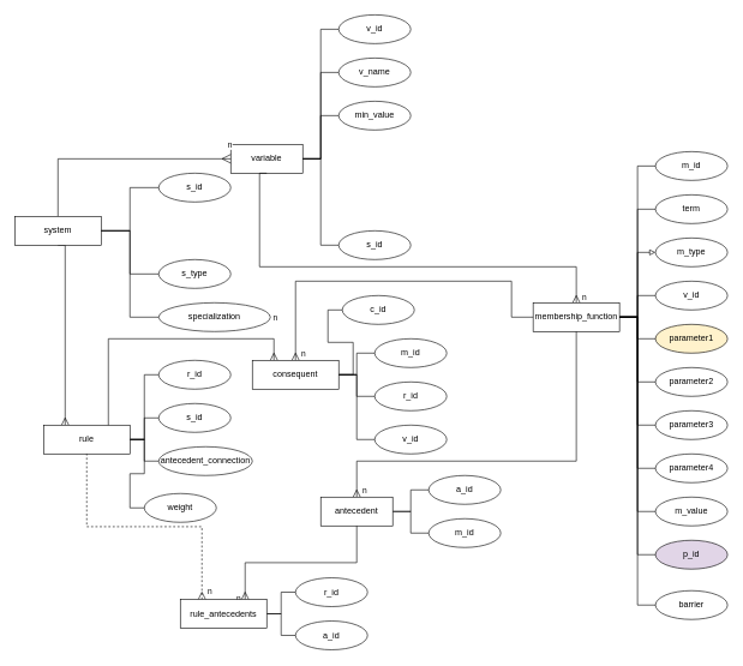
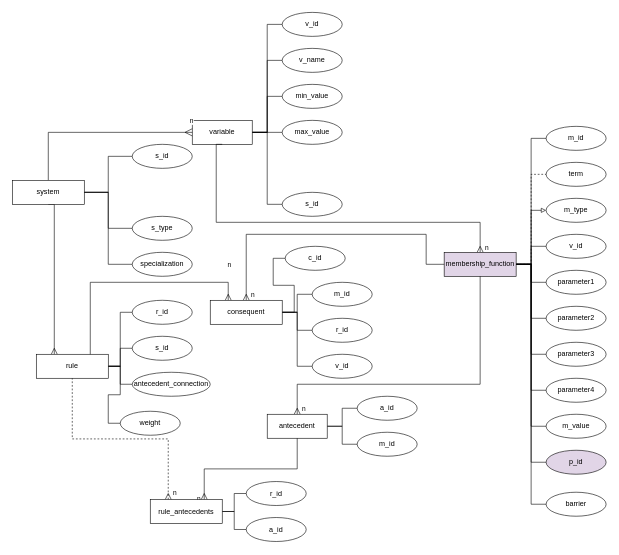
  <mxCell id="0" />
  <mxCell id="1" parent="0" />
  <mxCell id="2" style="edgeStyle=orthogonalEdgeStyle;rounded=0;orthogonalLoop=1;jettySize=auto;html=1;exitX=1;exitY=0.5;exitDx=0;exitDy=0;entryX=0;entryY=0.5;entryDx=0;entryDy=0;endArrow=none;endFill=0;" parent="1" source="6" target="7" edge="1"><mxGeometry relative="1" as="geometry" /></mxCell>
  <mxCell id="3" style="edgeStyle=orthogonalEdgeStyle;rounded=0;orthogonalLoop=1;jettySize=auto;html=1;exitX=1;exitY=0.5;exitDx=0;exitDy=0;entryX=0;entryY=0.5;entryDx=0;entryDy=0;endArrow=none;endFill=0;" parent="1" source="6" target="8" edge="1"><mxGeometry relative="1" as="geometry" /></mxCell>
+ <mxCell id="4" style="edgeStyle=orthogonalEdgeStyle;rounded=0;orthogonalLoop=1;jettySize=auto;html=1;exitX=1;exitY=0.5;exitDx=0;exitDy=0;entryX=0;entryY=0.5;entryDx=0;entryDy=0;endArrow=none;endFill=0;" parent="1" source="6" target="9" edge="1"><mxGeometry relative="1" as="geometry" /></mxCell>
  <mxCell id="5" style="edgeStyle=orthogonalEdgeStyle;rounded=0;orthogonalLoop=1;jettySize=auto;html=1;exitX=1;exitY=0.5;exitDx=0;exitDy=0;entryX=0;entryY=0.5;entryDx=0;entryDy=0;startArrow=none;startFill=0;endArrow=none;endFill=0;" parent="1" source="6" target="85" edge="1"><mxGeometry relative="1" as="geometry" /></mxCell>
  <mxCell id="6" value="variable" style="whiteSpace=wrap;html=1;align=center;" parent="1" vertex="1"><mxGeometry x="320" y="200" width="100" height="40" as="geometry" /></mxCell>
  <mxCell id="7" value="v_name" style="ellipse;whiteSpace=wrap;html=1;align=center;" parent="1" vertex="1"><mxGeometry x="470" y="80" width="100" height="40" as="geometry" /></mxCell>
  <mxCell id="8" value="min_value" style="ellipse;whiteSpace=wrap;html=1;align=center;" parent="1" vertex="1"><mxGeometry x="470" y="140" width="100" height="40" as="geometry" /></mxCell>
+ <mxCell id="9" value="max_value" style="ellipse;whiteSpace=wrap;html=1;align=center;" parent="1" vertex="1"><mxGeometry x="470" y="200" width="100" height="40" as="geometry" /></mxCell>
  <mxCell id="10" style="edgeStyle=orthogonalEdgeStyle;rounded=0;orthogonalLoop=1;jettySize=auto;html=1;exitX=1;exitY=0.5;exitDx=0;exitDy=0;entryX=0;entryY=0.5;entryDx=0;entryDy=0;endArrow=none;endFill=0;" parent="1" source="20" target="21" edge="1"><mxGeometry relative="1" as="geometry" /></mxCell>
- <mxCell id="11" style="edgeStyle=orthogonalEdgeStyle;rounded=0;orthogonalLoop=1;jettySize=auto;html=1;exitX=1;exitY=0.5;exitDx=0;exitDy=0;entryX=0;entryY=0.5;entryDx=0;entryDy=0;endArrow=none;endFill=0;" parent="1" source="20" target="22" edge="1"><mxGeometry relative="1" as="geometry" /></mxCell>
+ <mxCell id="11" style="edgeStyle=orthogonalEdgeStyle;rounded=0;orthogonalLoop=1;jettySize=auto;html=1;exitX=1;exitY=0.5;exitDx=0;exitDy=0;entryX=0;entryY=0.5;entryDx=0;entryDy=0;endArrow=none;endFill=0;dashed=1;" parent="1" source="20" target="22" edge="1"><mxGeometry relative="1" as="geometry" /></mxCell>
  <mxCell id="12" style="edgeStyle=orthogonalEdgeStyle;rounded=0;orthogonalLoop=1;jettySize=auto;html=1;exitX=1;exitY=0.5;exitDx=0;exitDy=0;entryX=0;entryY=0.5;entryDx=0;entryDy=0;endArrow=block;endFill=0;" parent="1" source="20" target="23" edge="1"><mxGeometry relative="1" as="geometry" /></mxCell>
  <mxCell id="13" style="edgeStyle=orthogonalEdgeStyle;rounded=0;orthogonalLoop=1;jettySize=auto;html=1;exitX=1;exitY=0.5;exitDx=0;exitDy=0;entryX=0;entryY=0.5;entryDx=0;entryDy=0;endArrow=none;endFill=0;" parent="1" source="20" target="24" edge="1"><mxGeometry relative="1" as="geometry" /></mxCell>
  <mxCell id="14" style="edgeStyle=orthogonalEdgeStyle;rounded=0;orthogonalLoop=1;jettySize=auto;html=1;exitX=1;exitY=0.5;exitDx=0;exitDy=0;entryX=0;entryY=0.5;entryDx=0;entryDy=0;endArrow=none;endFill=0;" parent="1" source="20" target="25" edge="1"><mxGeometry relative="1" as="geometry" /></mxCell>
  <mxCell id="15" style="edgeStyle=orthogonalEdgeStyle;rounded=0;orthogonalLoop=1;jettySize=auto;html=1;exitX=1;exitY=0.5;exitDx=0;exitDy=0;entryX=0;entryY=0.5;entryDx=0;entryDy=0;endArrow=none;endFill=0;" parent="1" source="20" target="26" edge="1"><mxGeometry relative="1" as="geometry" /></mxCell>
  <mxCell id="16" style="edgeStyle=orthogonalEdgeStyle;rounded=0;orthogonalLoop=1;jettySize=auto;html=1;exitX=1;exitY=0.5;exitDx=0;exitDy=0;entryX=0;entryY=0.5;entryDx=0;entryDy=0;endArrow=none;endFill=0;" parent="1" source="20" target="27" edge="1"><mxGeometry relative="1" as="geometry" /></mxCell>
  <mxCell id="17" style="edgeStyle=orthogonalEdgeStyle;rounded=0;orthogonalLoop=1;jettySize=auto;html=1;exitX=1;exitY=0.5;exitDx=0;exitDy=0;entryX=0;entryY=0.5;entryDx=0;entryDy=0;endArrow=none;endFill=0;" parent="1" source="20" target="28" edge="1"><mxGeometry relative="1" as="geometry" /></mxCell>
  <mxCell id="18" style="edgeStyle=orthogonalEdgeStyle;rounded=0;orthogonalLoop=1;jettySize=auto;html=1;exitX=0.5;exitY=0;exitDx=0;exitDy=0;entryX=0.5;entryY=1;entryDx=0;entryDy=0;startArrow=ERmany;startFill=0;endArrow=none;endFill=0;startSize=8;sourcePerimeterSpacing=0;" parent="1" source="20" target="6" edge="1"><mxGeometry relative="1" as="geometry"><Array as="points"><mxPoint x="800" y="370" /><mxPoint x="360" y="370" /><mxPoint x="360" y="240" /></Array></mxGeometry></mxCell>
  <mxCell id="19" value="n" style="edgeLabel;html=1;align=center;verticalAlign=middle;resizable=0;points=[];" parent="18" vertex="1" connectable="0"><mxGeometry x="-0.909" y="3" relative="1" as="geometry"><mxPoint x="13" y="20" as="offset" /></mxGeometry></mxCell>
- <mxCell id="20" value="membership_function" style="whiteSpace=wrap;html=1;align=center;" parent="1" vertex="1"><mxGeometry x="740" y="420" width="120" height="40" as="geometry" /></mxCell>
+ <mxCell id="20" value="membership_function" style="whiteSpace=wrap;html=1;align=center;fillColor=#e1d5e7;" parent="1" vertex="1"><mxGeometry x="740" y="420" width="120" height="40" as="geometry" /></mxCell>
  <mxCell id="21" value="m_id" style="ellipse;whiteSpace=wrap;html=1;align=center;" parent="1" vertex="1"><mxGeometry x="910" y="210" width="100" height="40" as="geometry" /></mxCell>
  <mxCell id="22" value="term" style="ellipse;whiteSpace=wrap;html=1;align=center;" parent="1" vertex="1"><mxGeometry x="910" y="270" width="100" height="40" as="geometry" /></mxCell>
  <mxCell id="23" value="m_type" style="ellipse;whiteSpace=wrap;html=1;align=center;" parent="1" vertex="1"><mxGeometry x="910" y="330" width="100" height="40" as="geometry" /></mxCell>
  <mxCell id="24" value="v_id" style="ellipse;whiteSpace=wrap;html=1;align=center;" parent="1" vertex="1"><mxGeometry x="910" y="390" width="100" height="40" as="geometry" /></mxCell>
- <mxCell id="25" value="parameter1" style="ellipse;whiteSpace=wrap;html=1;align=center;fillColor=#fff2cc;" parent="1" vertex="1"><mxGeometry x="910" y="450" width="100" height="40" as="geometry" /></mxCell>
+ <mxCell id="25" value="parameter1" style="ellipse;whiteSpace=wrap;html=1;align=center;" parent="1" vertex="1"><mxGeometry x="910" y="450" width="100" height="40" as="geometry" /></mxCell>
  <mxCell id="26" value="parameter2" style="ellipse;whiteSpace=wrap;html=1;align=center;" parent="1" vertex="1"><mxGeometry x="910" y="510" width="100" height="40" as="geometry" /></mxCell>
  <mxCell id="27" value="parameter3" style="ellipse;whiteSpace=wrap;html=1;align=center;" parent="1" vertex="1"><mxGeometry x="910" y="570" width="100" height="40" as="geometry" /></mxCell>
  <mxCell id="28" value="parameter4" style="ellipse;whiteSpace=wrap;html=1;align=center;" parent="1" vertex="1"><mxGeometry x="910" y="630" width="100" height="40" as="geometry" /></mxCell>
  <mxCell id="29" style="edgeStyle=orthogonalEdgeStyle;rounded=0;orthogonalLoop=1;jettySize=auto;html=1;exitX=1;exitY=0.5;exitDx=0;exitDy=0;entryX=0;entryY=0.5;entryDx=0;entryDy=0;endArrow=none;endFill=0;" parent="1" source="33" target="34" edge="1"><mxGeometry relative="1" as="geometry" /></mxCell>
  <mxCell id="30" style="edgeStyle=orthogonalEdgeStyle;rounded=0;orthogonalLoop=1;jettySize=auto;html=1;exitX=1;exitY=0.5;exitDx=0;exitDy=0;entryX=0;entryY=0.5;entryDx=0;entryDy=0;endArrow=none;endFill=0;" parent="1" source="33" target="35" edge="1"><mxGeometry relative="1" as="geometry" /></mxCell>
  <mxCell id="31" style="edgeStyle=orthogonalEdgeStyle;rounded=0;orthogonalLoop=1;jettySize=auto;html=1;exitX=1;exitY=0.5;exitDx=0;exitDy=0;entryX=0;entryY=0.5;entryDx=0;entryDy=0;endArrow=none;endFill=0;" parent="1" source="33" target="36" edge="1"><mxGeometry relative="1" as="geometry" /></mxCell>
  <mxCell id="32" style="edgeStyle=orthogonalEdgeStyle;rounded=0;orthogonalLoop=1;jettySize=auto;html=1;exitX=0.25;exitY=0;exitDx=0;exitDy=0;startArrow=ERmany;startFill=0;endArrow=none;endFill=0;startSize=8;entryX=0.5;entryY=1;entryDx=0;entryDy=0;" parent="1" source="33" target="69" edge="1"><mxGeometry relative="1" as="geometry"><mxPoint x="-170" y="500" as="targetPoint" /><Array as="points"><mxPoint x="90" y="340" /></Array></mxGeometry></mxCell>
  <mxCell id="33" value="rule" style="whiteSpace=wrap;html=1;align=center;" parent="1" vertex="1"><mxGeometry x="60" y="590" width="120" height="40" as="geometry" /></mxCell>
  <mxCell id="34" value="r_id" style="ellipse;whiteSpace=wrap;html=1;align=center;" parent="1" vertex="1"><mxGeometry x="220" y="500" width="100" height="40" as="geometry" /></mxCell>
  <mxCell id="35" value="antecedent_connection" style="ellipse;whiteSpace=wrap;html=1;align=center;" parent="1" vertex="1"><mxGeometry x="220" y="620" width="130" height="40" as="geometry" /></mxCell>
  <mxCell id="36" value="weight" style="ellipse;whiteSpace=wrap;html=1;align=center;" parent="1" vertex="1"><mxGeometry x="200" y="685" width="100" height="40" as="geometry" /></mxCell>
  <mxCell id="37" style="edgeStyle=orthogonalEdgeStyle;rounded=0;orthogonalLoop=1;jettySize=auto;html=1;exitX=1;exitY=0.5;exitDx=0;exitDy=0;entryX=0;entryY=0.5;entryDx=0;entryDy=0;endArrow=none;endFill=0;" parent="1" source="41" target="42" edge="1"><mxGeometry relative="1" as="geometry" /></mxCell>
  <mxCell id="38" style="edgeStyle=orthogonalEdgeStyle;rounded=0;orthogonalLoop=1;jettySize=auto;html=1;exitX=1;exitY=0.5;exitDx=0;exitDy=0;entryX=0;entryY=0.5;entryDx=0;entryDy=0;endArrow=none;endFill=0;" parent="1" source="41" target="43" edge="1"><mxGeometry relative="1" as="geometry" /></mxCell>
  <mxCell id="39" style="edgeStyle=orthogonalEdgeStyle;rounded=0;orthogonalLoop=1;jettySize=auto;html=1;exitX=0.5;exitY=0;exitDx=0;exitDy=0;entryX=0.5;entryY=1;entryDx=0;entryDy=0;startArrow=ERmany;startFill=0;endArrow=none;endFill=0;startSize=8;sourcePerimeterSpacing=0;" parent="1" source="41" target="20" edge="1"><mxGeometry relative="1" as="geometry"><Array as="points"><mxPoint x="495" y="640" /><mxPoint x="800" y="640" /></Array></mxGeometry></mxCell>
  <mxCell id="40" value="n" style="edgeLabel;html=1;align=center;verticalAlign=middle;resizable=0;points=[];" parent="39" vertex="1" connectable="0"><mxGeometry x="-0.879" y="-3" relative="1" as="geometry"><mxPoint x="7" y="22" as="offset" /></mxGeometry></mxCell>
  <mxCell id="41" value="antecedent" style="whiteSpace=wrap;html=1;align=center;" parent="1" vertex="1"><mxGeometry x="445" y="690" width="100" height="40" as="geometry" /></mxCell>
  <mxCell id="42" value="a_id" style="ellipse;whiteSpace=wrap;html=1;align=center;" parent="1" vertex="1"><mxGeometry x="595" y="660" width="100" height="40" as="geometry" /></mxCell>
  <mxCell id="43" value="m_id" style="ellipse;whiteSpace=wrap;html=1;align=center;" parent="1" vertex="1"><mxGeometry x="595" y="720" width="100" height="40" as="geometry" /></mxCell>
  <mxCell id="44" style="edgeStyle=orthogonalEdgeStyle;rounded=0;orthogonalLoop=1;jettySize=auto;html=1;exitX=1;exitY=0.5;exitDx=0;exitDy=0;entryX=0;entryY=0.5;entryDx=0;entryDy=0;endArrow=none;endFill=0;" parent="1" source="50" target="51" edge="1"><mxGeometry relative="1" as="geometry" /></mxCell>
  <mxCell id="45" style="edgeStyle=orthogonalEdgeStyle;rounded=0;orthogonalLoop=1;jettySize=auto;html=1;exitX=1;exitY=0.5;exitDx=0;exitDy=0;entryX=0;entryY=0.5;entryDx=0;entryDy=0;endArrow=none;endFill=0;" parent="1" source="50" target="52" edge="1"><mxGeometry relative="1" as="geometry" /></mxCell>
  <mxCell id="46" style="edgeStyle=orthogonalEdgeStyle;rounded=0;orthogonalLoop=1;jettySize=auto;html=1;exitX=0.25;exitY=0;exitDx=0;exitDy=0;entryX=0.5;entryY=1;entryDx=0;entryDy=0;endArrow=none;endFill=0;startArrow=ERmany;startFill=0;sourcePerimeterSpacing=0;startSize=8;dashed=1;" parent="1" source="50" target="33" edge="1"><mxGeometry relative="1" as="geometry" /></mxCell>
  <mxCell id="47" value="n" style="edgeLabel;html=1;align=center;verticalAlign=middle;resizable=0;points=[];" parent="46" vertex="1" connectable="0"><mxGeometry x="-0.824" y="-3" relative="1" as="geometry"><mxPoint x="7" y="20" as="offset" /></mxGeometry></mxCell>
  <mxCell id="48" style="edgeStyle=orthogonalEdgeStyle;rounded=0;orthogonalLoop=1;jettySize=auto;html=1;exitX=0.75;exitY=0;exitDx=0;exitDy=0;entryX=0.5;entryY=1;entryDx=0;entryDy=0;endArrow=none;endFill=0;startArrow=ERmany;startFill=0;startSize=8;" parent="1" source="50" target="41" edge="1"><mxGeometry relative="1" as="geometry" /></mxCell>
  <mxCell id="49" value="n" style="edgeLabel;html=1;align=center;verticalAlign=middle;resizable=0;points=[];" parent="48" vertex="1" connectable="0"><mxGeometry x="-0.756" y="3" relative="1" as="geometry"><mxPoint x="-7" y="29" as="offset" /></mxGeometry></mxCell>
  <mxCell id="50" value="rule_antecedents" style="whiteSpace=wrap;html=1;align=center;" parent="1" vertex="1"><mxGeometry x="250" y="832.14" width="120" height="40" as="geometry" /></mxCell>
  <mxCell id="51" value="r_id" style="ellipse;whiteSpace=wrap;html=1;align=center;" parent="1" vertex="1"><mxGeometry x="410" y="802.14" width="100" height="40" as="geometry" /></mxCell>
  <mxCell id="52" value="a_id" style="ellipse;whiteSpace=wrap;html=1;align=center;" parent="1" vertex="1"><mxGeometry x="410" y="862.14" width="100" height="40" as="geometry" /></mxCell>
  <mxCell id="53" style="edgeStyle=orthogonalEdgeStyle;rounded=0;orthogonalLoop=1;jettySize=auto;html=1;exitX=1;exitY=0.5;exitDx=0;exitDy=0;entryX=0;entryY=0.5;entryDx=0;entryDy=0;endArrow=none;endFill=0;" parent="1" source="60" target="61" edge="1"><mxGeometry relative="1" as="geometry" /></mxCell>
  <mxCell id="54" style="edgeStyle=orthogonalEdgeStyle;rounded=0;orthogonalLoop=1;jettySize=auto;html=1;exitX=1;exitY=0.5;exitDx=0;exitDy=0;entryX=0;entryY=0.5;entryDx=0;entryDy=0;endArrow=none;endFill=0;" parent="1" source="60" target="62" edge="1"><mxGeometry relative="1" as="geometry" /></mxCell>
  <mxCell id="55" style="edgeStyle=orthogonalEdgeStyle;rounded=0;orthogonalLoop=1;jettySize=auto;html=1;exitX=1;exitY=0.5;exitDx=0;exitDy=0;entryX=0;entryY=0.5;entryDx=0;entryDy=0;endArrow=none;endFill=0;" parent="1" source="60" target="63" edge="1"><mxGeometry relative="1" as="geometry" /></mxCell>
  <mxCell id="56" style="edgeStyle=orthogonalEdgeStyle;rounded=0;orthogonalLoop=1;jettySize=auto;html=1;exitX=0.25;exitY=0;exitDx=0;exitDy=0;startArrow=ERmany;startFill=0;endArrow=none;endFill=0;startSize=8;sourcePerimeterSpacing=0;entryX=0.75;entryY=0;entryDx=0;entryDy=0;" parent="1" source="60" target="33" edge="1"><mxGeometry relative="1" as="geometry"><mxPoint x="388" y="840" as="targetPoint" /><Array as="points"><mxPoint x="380" y="470" /><mxPoint x="150" y="470" /></Array></mxGeometry></mxCell>
  <mxCell id="57" value="n" style="edgeLabel;html=1;align=center;verticalAlign=middle;resizable=0;points=[];" parent="56" vertex="1" connectable="0"><mxGeometry x="-0.788" y="-1" relative="1" as="geometry"><mxPoint x="11" y="-29" as="offset" /></mxGeometry></mxCell>
  <mxCell id="58" style="edgeStyle=orthogonalEdgeStyle;rounded=0;orthogonalLoop=1;jettySize=auto;html=1;exitX=0.5;exitY=0;exitDx=0;exitDy=0;endArrow=none;endFill=0;entryX=0;entryY=0.5;entryDx=0;entryDy=0;startArrow=ERmany;startFill=0;startSize=8;" parent="1" source="60" target="20" edge="1"><mxGeometry relative="1" as="geometry"><mxPoint x="700" y="460" as="targetPoint" /><Array as="points"><mxPoint x="410" y="390" /><mxPoint x="710" y="390" /><mxPoint x="710" y="440" /></Array></mxGeometry></mxCell>
  <mxCell id="59" value="n" style="edgeLabel;html=1;align=center;verticalAlign=middle;resizable=0;points=[];" parent="58" vertex="1" connectable="0"><mxGeometry x="-0.962" y="2" relative="1" as="geometry"><mxPoint x="12" y="-1" as="offset" /></mxGeometry></mxCell>
  <mxCell id="60" value="consequent" style="whiteSpace=wrap;html=1;align=center;" parent="1" vertex="1"><mxGeometry x="350" y="500" width="120" height="40" as="geometry" /></mxCell>
  <mxCell id="61" value="c_id" style="ellipse;whiteSpace=wrap;html=1;align=center;" parent="1" vertex="1"><mxGeometry x="475" y="410" width="100" height="40" as="geometry" /></mxCell>
  <mxCell id="62" value="r_id" style="ellipse;whiteSpace=wrap;html=1;align=center;" parent="1" vertex="1"><mxGeometry x="520" y="530" width="100" height="40" as="geometry" /></mxCell>
  <mxCell id="63" value="m_id" style="ellipse;whiteSpace=wrap;html=1;align=center;" parent="1" vertex="1"><mxGeometry x="520" y="470" width="100" height="40" as="geometry" /></mxCell>
  <mxCell id="64" style="edgeStyle=orthogonalEdgeStyle;rounded=0;orthogonalLoop=1;jettySize=auto;html=1;exitX=0;exitY=0.5;exitDx=0;exitDy=0;entryX=1;entryY=0.5;entryDx=0;entryDy=0;startArrow=none;startFill=0;endArrow=none;endFill=0;startSize=8;sourcePerimeterSpacing=0;" parent="1" source="65" target="20" edge="1"><mxGeometry relative="1" as="geometry" /></mxCell>
  <mxCell id="65" value="m_value" style="ellipse;whiteSpace=wrap;html=1;align=center;" parent="1" vertex="1"><mxGeometry x="910" y="690" width="100" height="40" as="geometry" /></mxCell>
  <mxCell id="66" style="edgeStyle=orthogonalEdgeStyle;rounded=0;orthogonalLoop=1;jettySize=auto;html=1;exitX=1;exitY=0.5;exitDx=0;exitDy=0;entryX=0;entryY=0.5;entryDx=0;entryDy=0;startArrow=none;startFill=0;endArrow=none;endFill=0;startSize=8;" parent="1" source="69" target="72" edge="1"><mxGeometry relative="1" as="geometry" /></mxCell>
  <mxCell id="67" style="edgeStyle=orthogonalEdgeStyle;rounded=0;orthogonalLoop=1;jettySize=auto;html=1;exitX=0.5;exitY=0;exitDx=0;exitDy=0;entryX=0;entryY=0.5;entryDx=0;entryDy=0;endArrow=ERmany;endFill=0;endSize=10;" parent="1" source="69" target="6" edge="1"><mxGeometry relative="1" as="geometry" /></mxCell>
  <mxCell id="68" value="n" style="edgeLabel;html=1;align=center;verticalAlign=middle;resizable=0;points=[];" parent="67" vertex="1" connectable="0"><mxGeometry x="0.91" y="-3" relative="1" as="geometry"><mxPoint x="12" y="-23" as="offset" /></mxGeometry></mxCell>
  <mxCell id="69" value="system" style="whiteSpace=wrap;html=1;align=center;" parent="1" vertex="1"><mxGeometry x="20" y="300" width="120" height="40" as="geometry" /></mxCell>
  <mxCell id="70" style="edgeStyle=orthogonalEdgeStyle;rounded=0;orthogonalLoop=1;jettySize=auto;html=1;exitX=0;exitY=0.5;exitDx=0;exitDy=0;entryX=1;entryY=0.5;entryDx=0;entryDy=0;startArrow=none;startFill=0;endArrow=none;endFill=0;startSize=8;" parent="1" source="71" target="33" edge="1"><mxGeometry relative="1" as="geometry" /></mxCell>
  <mxCell id="71" value="s_id" style="ellipse;whiteSpace=wrap;html=1;align=center;" parent="1" vertex="1"><mxGeometry x="220" y="560" width="100" height="40" as="geometry" /></mxCell>
  <mxCell id="72" value="s_type" style="ellipse;whiteSpace=wrap;html=1;align=center;" parent="1" vertex="1"><mxGeometry x="220" y="360" width="100" height="40" as="geometry" /></mxCell>
  <mxCell id="73" style="edgeStyle=orthogonalEdgeStyle;rounded=0;orthogonalLoop=1;jettySize=auto;html=1;exitX=0;exitY=0.5;exitDx=0;exitDy=0;entryX=1;entryY=0.5;entryDx=0;entryDy=0;startArrow=none;startFill=0;endArrow=none;endFill=0;startSize=8;" parent="1" source="74" target="69" edge="1"><mxGeometry relative="1" as="geometry" /></mxCell>
  <mxCell id="74" value="s_id" style="ellipse;whiteSpace=wrap;html=1;align=center;" parent="1" vertex="1"><mxGeometry x="220" y="240" width="100" height="40" as="geometry" /></mxCell>
  <mxCell id="75" style="edgeStyle=orthogonalEdgeStyle;rounded=0;orthogonalLoop=1;jettySize=auto;html=1;exitX=0;exitY=0.5;exitDx=0;exitDy=0;entryX=1;entryY=0.5;entryDx=0;entryDy=0;endArrow=none;endFill=0;" parent="1" source="76" target="20" edge="1"><mxGeometry relative="1" as="geometry" /></mxCell>
  <mxCell id="76" value="p_id" style="ellipse;whiteSpace=wrap;html=1;align=center;fillColor=#e1d5e7;" parent="1" vertex="1"><mxGeometry x="910" y="750" width="100" height="40" as="geometry" /></mxCell>
  <mxCell id="77" style="edgeStyle=orthogonalEdgeStyle;rounded=0;orthogonalLoop=1;jettySize=auto;html=1;exitX=0;exitY=0.5;exitDx=0;exitDy=0;endArrow=none;endFill=0;entryX=1;entryY=0.5;entryDx=0;entryDy=0;" parent="1" source="78" target="20" edge="1"><mxGeometry relative="1" as="geometry"><mxPoint x="870" y="460" as="targetPoint" /></mxGeometry></mxCell>
  <mxCell id="78" value="barrier" style="ellipse;whiteSpace=wrap;html=1;align=center;" parent="1" vertex="1"><mxGeometry x="910" y="820" width="100" height="40" as="geometry" /></mxCell>
  <mxCell id="79" style="edgeStyle=orthogonalEdgeStyle;rounded=0;orthogonalLoop=1;jettySize=auto;html=1;exitX=0;exitY=0.5;exitDx=0;exitDy=0;entryX=1;entryY=0.5;entryDx=0;entryDy=0;endArrow=none;endFill=0;" parent="1" source="80" target="60" edge="1"><mxGeometry relative="1" as="geometry" /></mxCell>
  <mxCell id="80" value="v_id" style="ellipse;whiteSpace=wrap;html=1;align=center;" parent="1" vertex="1"><mxGeometry x="520" y="590" width="100" height="40" as="geometry" /></mxCell>
  <mxCell id="81" style="edgeStyle=orthogonalEdgeStyle;rounded=0;orthogonalLoop=1;jettySize=auto;html=1;exitX=0;exitY=0.5;exitDx=0;exitDy=0;entryX=1;entryY=0.5;entryDx=0;entryDy=0;endArrow=none;endFill=0;" parent="1" source="82" target="69" edge="1"><mxGeometry relative="1" as="geometry" /></mxCell>
- <mxCell id="82" value="specialization" style="ellipse;whiteSpace=wrap;html=1;align=center;" parent="1" vertex="1"><mxGeometry x="220" y="420" width="155" height="40" as="geometry" /></mxCell>
+ <mxCell id="82" value="specialization" style="ellipse;whiteSpace=wrap;html=1;align=center;" parent="1" vertex="1"><mxGeometry x="220" y="420" width="100" height="40" as="geometry" /></mxCell>
  <mxCell id="83" style="edgeStyle=orthogonalEdgeStyle;rounded=0;orthogonalLoop=1;jettySize=auto;html=1;exitX=0;exitY=0.5;exitDx=0;exitDy=0;entryX=1;entryY=0.5;entryDx=0;entryDy=0;endArrow=none;endFill=0;" parent="1" source="84" target="6" edge="1"><mxGeometry relative="1" as="geometry" /></mxCell>
  <mxCell id="84" value="s_id" style="ellipse;whiteSpace=wrap;html=1;align=center;" parent="1" vertex="1"><mxGeometry x="470" y="320" width="100" height="40" as="geometry" /></mxCell>
  <mxCell id="85" value="v_id" style="ellipse;whiteSpace=wrap;html=1;align=center;" parent="1" vertex="1"><mxGeometry x="470" y="20" width="100" height="40" as="geometry" /></mxCell>
